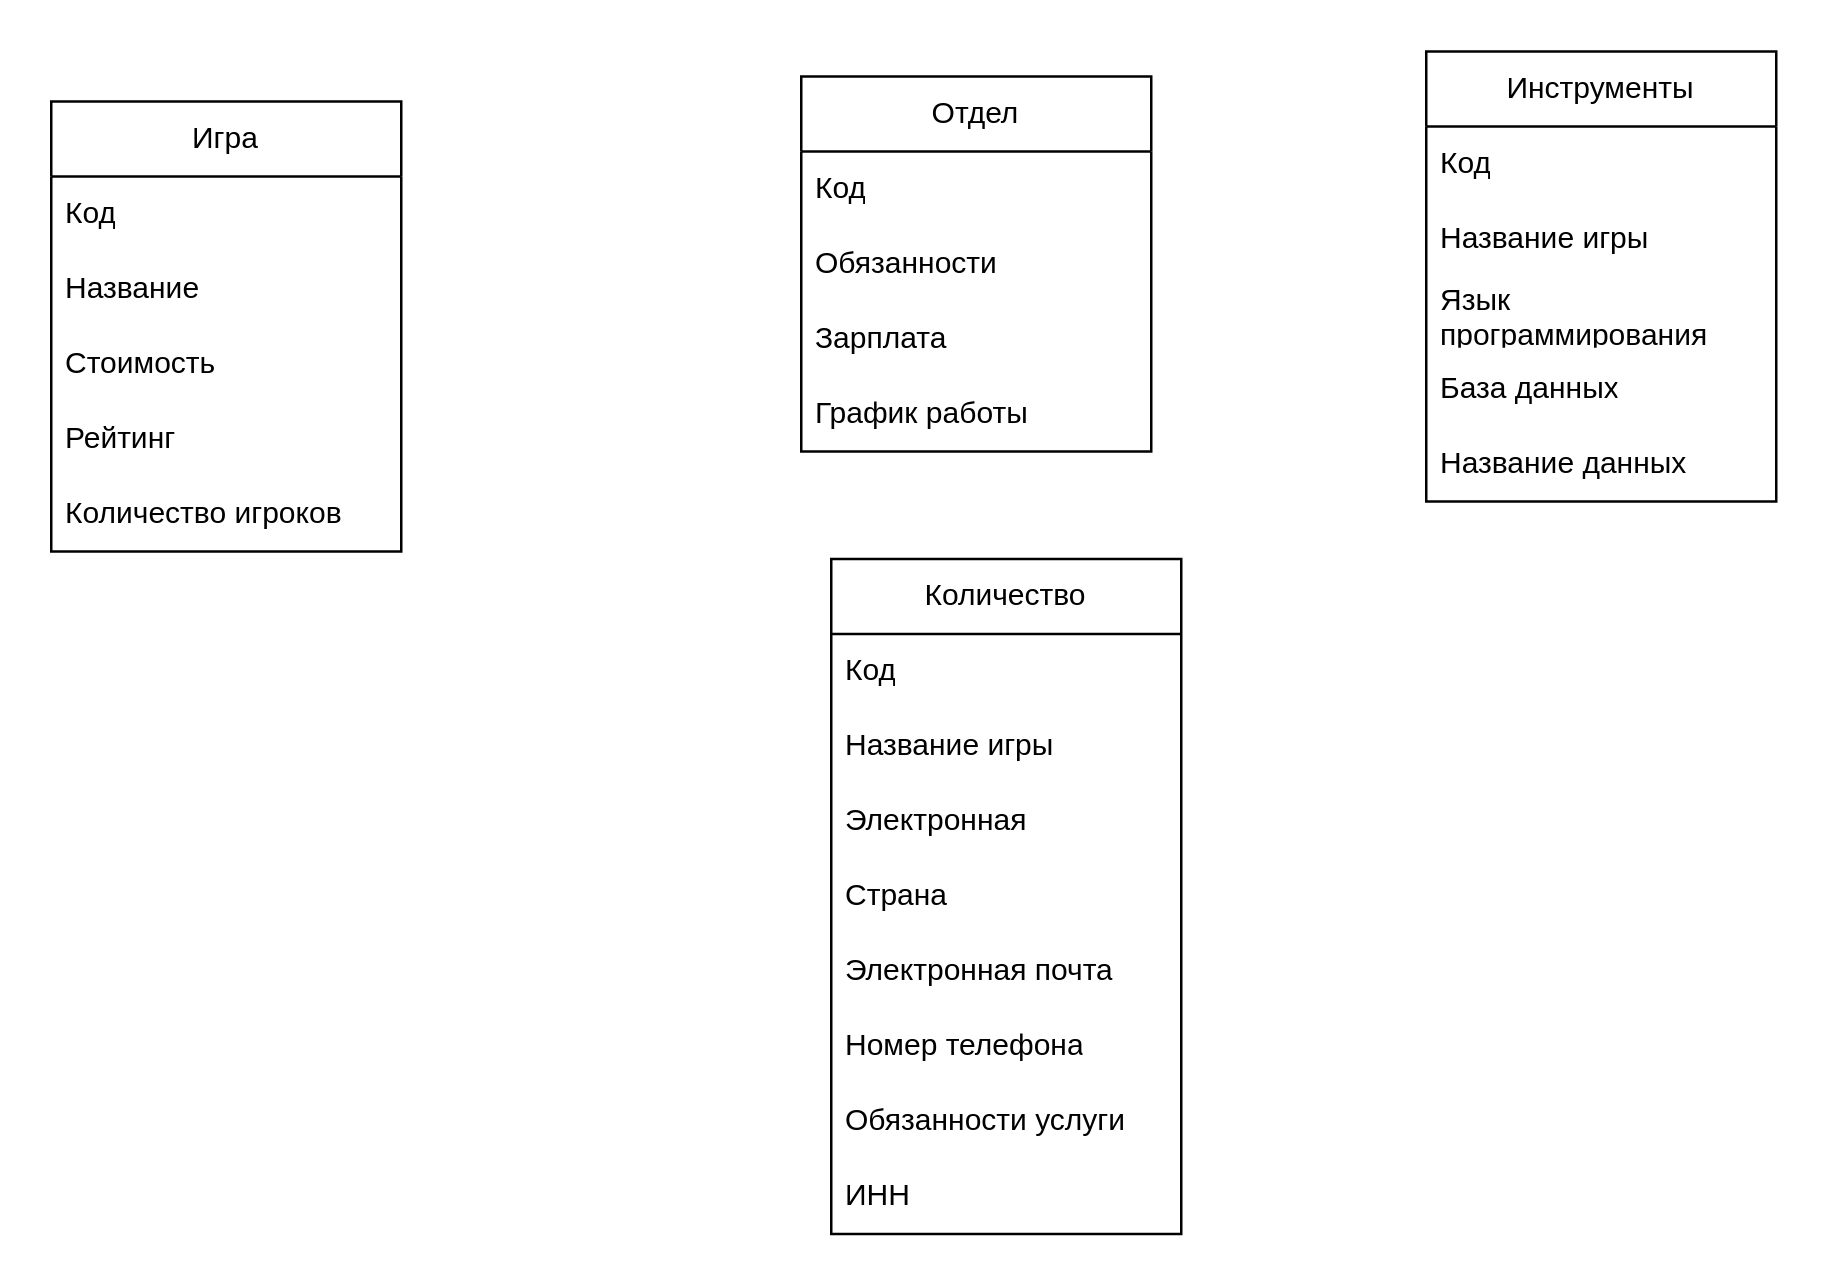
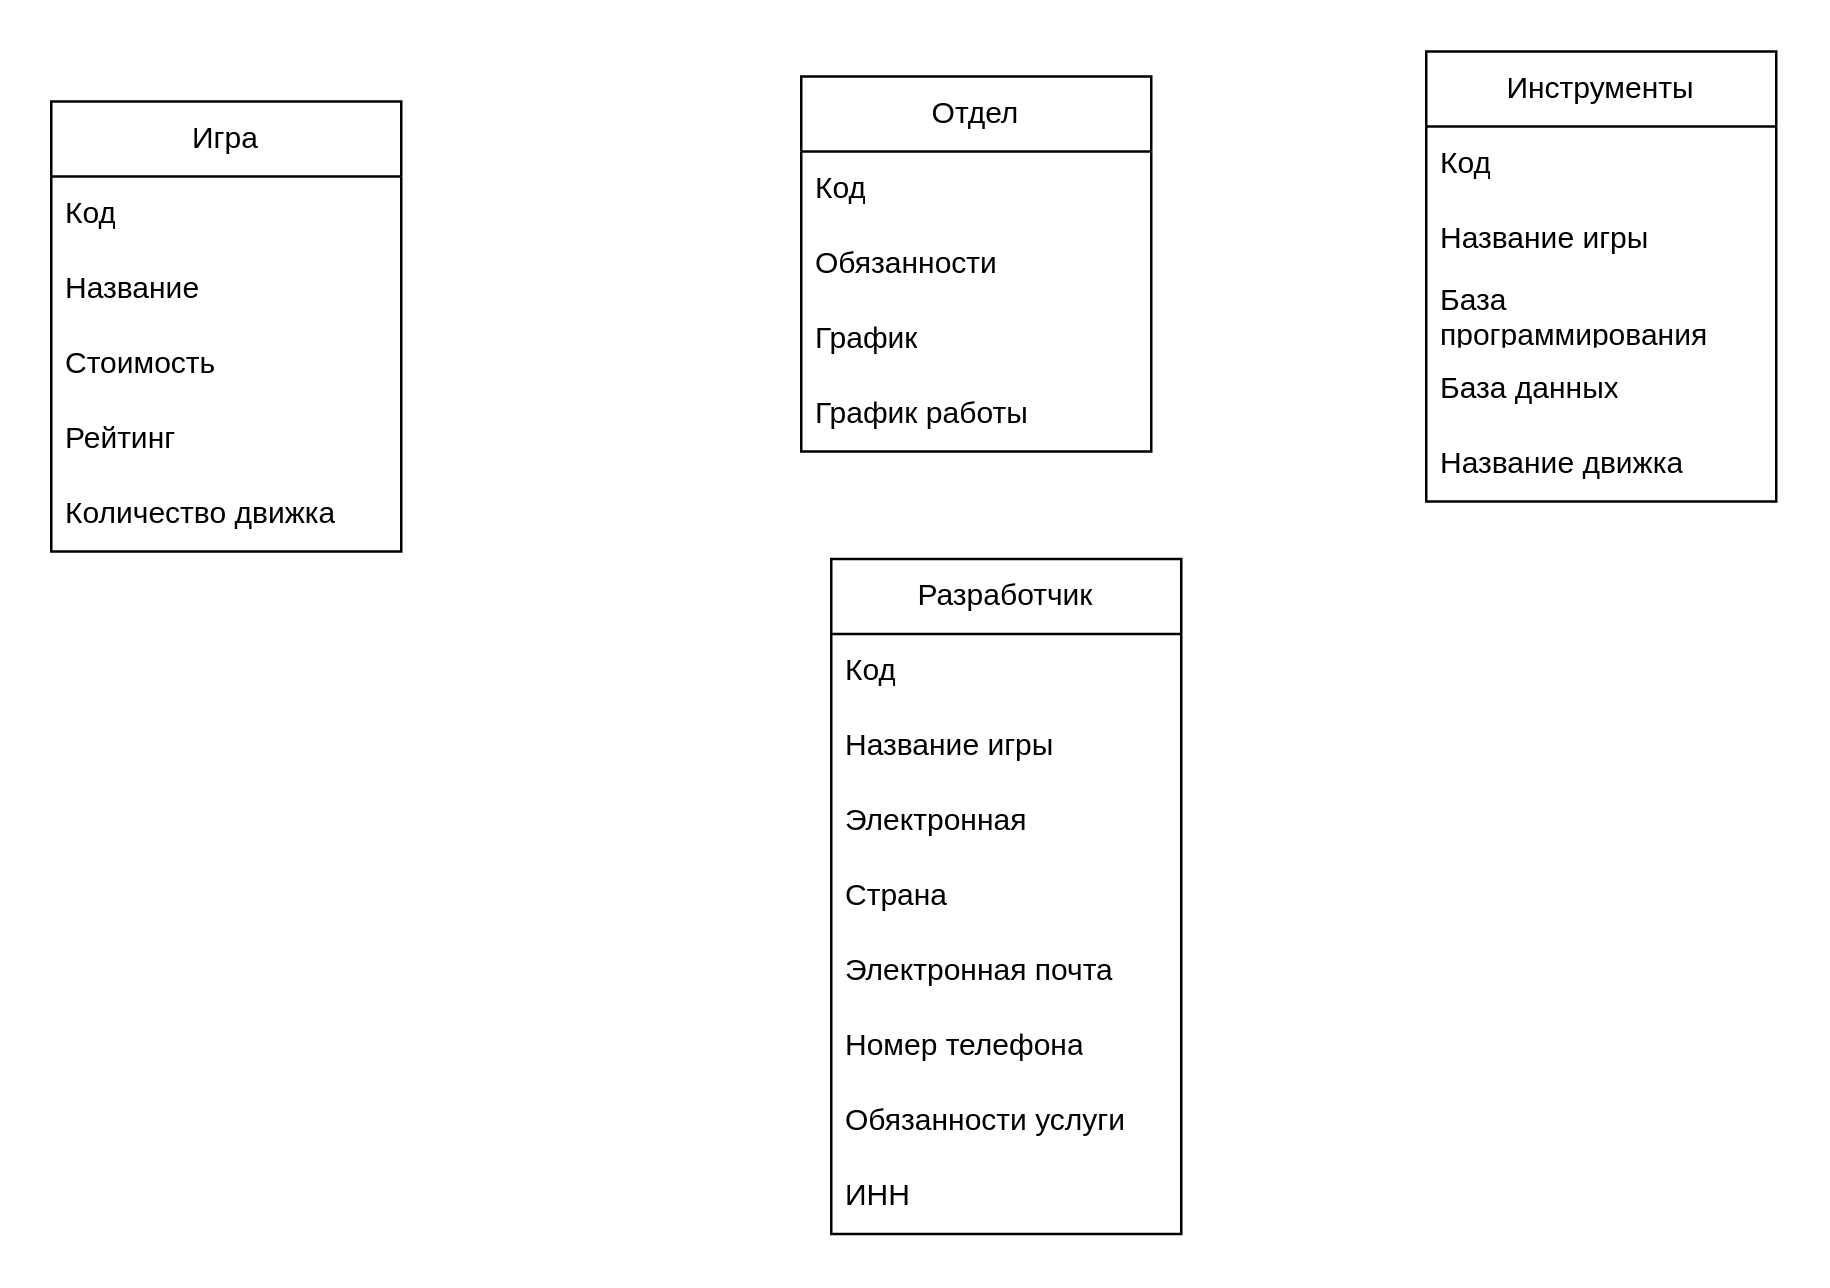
  <mxCell id="0" />
  <mxCell id="1" parent="0" />
  <mxCell id="2" value="Игра" style="swimlane;fontStyle=0;childLayout=stackLayout;horizontal=1;startSize=30;horizontalStack=0;resizeParent=1;resizeParentMax=0;resizeLast=0;collapsible=1;marginBottom=0;whiteSpace=wrap;html=1;" vertex="1" parent="1"><mxGeometry x="20" y="40" width="140" height="180" as="geometry" /></mxCell>
  <mxCell id="3" value="Код" style="text;strokeColor=none;fillColor=none;align=left;verticalAlign=middle;spacingLeft=4;spacingRight=4;overflow=hidden;points=[[0,0.5],[1,0.5]];portConstraint=eastwest;rotatable=0;whiteSpace=wrap;html=1;" vertex="1" parent="2"><mxGeometry y="30" width="140" height="30" as="geometry" /></mxCell>
  <mxCell id="4" value="Название" style="text;strokeColor=none;fillColor=none;align=left;verticalAlign=middle;spacingLeft=4;spacingRight=4;overflow=hidden;points=[[0,0.5],[1,0.5]];portConstraint=eastwest;rotatable=0;whiteSpace=wrap;html=1;" vertex="1" parent="2"><mxGeometry y="60" width="140" height="30" as="geometry" /></mxCell>
  <mxCell id="5" value="Стоимость" style="text;strokeColor=none;fillColor=none;align=left;verticalAlign=middle;spacingLeft=4;spacingRight=4;overflow=hidden;points=[[0,0.5],[1,0.5]];portConstraint=eastwest;rotatable=0;whiteSpace=wrap;html=1;" vertex="1" parent="2"><mxGeometry y="90" width="140" height="30" as="geometry" /></mxCell>
  <mxCell id="6" value="Рейтинг" style="text;strokeColor=none;fillColor=none;align=left;verticalAlign=middle;spacingLeft=4;spacingRight=4;overflow=hidden;points=[[0,0.5],[1,0.5]];portConstraint=eastwest;rotatable=0;whiteSpace=wrap;html=1;" vertex="1" parent="2"><mxGeometry y="120" width="140" height="30" as="geometry" /></mxCell>
- <mxCell id="7" value="Количество игроков" style="text;strokeColor=none;fillColor=none;align=left;verticalAlign=middle;spacingLeft=4;spacingRight=4;overflow=hidden;points=[[0,0.5],[1,0.5]];portConstraint=eastwest;rotatable=0;whiteSpace=wrap;html=1;" vertex="1" parent="2"><mxGeometry y="150" width="140" height="30" as="geometry" /></mxCell>
+ <mxCell id="7" value="Количество движка" style="text;strokeColor=none;fillColor=none;align=left;verticalAlign=middle;spacingLeft=4;spacingRight=4;overflow=hidden;points=[[0,0.5],[1,0.5]];portConstraint=eastwest;rotatable=0;whiteSpace=wrap;html=1;" vertex="1" parent="2"><mxGeometry y="150" width="140" height="30" as="geometry" /></mxCell>
  <mxCell id="8" value="Отдел" style="swimlane;fontStyle=0;childLayout=stackLayout;horizontal=1;startSize=30;horizontalStack=0;resizeParent=1;resizeParentMax=0;resizeLast=0;collapsible=1;marginBottom=0;whiteSpace=wrap;html=1;" vertex="1" parent="1"><mxGeometry x="320" y="30" width="140" height="150" as="geometry" /></mxCell>
  <mxCell id="9" value="Код" style="text;strokeColor=none;fillColor=none;align=left;verticalAlign=middle;spacingLeft=4;spacingRight=4;overflow=hidden;points=[[0,0.5],[1,0.5]];portConstraint=eastwest;rotatable=0;whiteSpace=wrap;html=1;" vertex="1" parent="8"><mxGeometry y="30" width="140" height="30" as="geometry" /></mxCell>
  <mxCell id="10" value="Обязанности" style="text;strokeColor=none;fillColor=none;align=left;verticalAlign=middle;spacingLeft=4;spacingRight=4;overflow=hidden;points=[[0,0.5],[1,0.5]];portConstraint=eastwest;rotatable=0;whiteSpace=wrap;html=1;" vertex="1" parent="8"><mxGeometry y="60" width="140" height="30" as="geometry" /></mxCell>
- <mxCell id="11" value="Зарплата" style="text;strokeColor=none;fillColor=none;align=left;verticalAlign=middle;spacingLeft=4;spacingRight=4;overflow=hidden;points=[[0,0.5],[1,0.5]];portConstraint=eastwest;rotatable=0;whiteSpace=wrap;html=1;" vertex="1" parent="8"><mxGeometry y="90" width="140" height="30" as="geometry" /></mxCell>
+ <mxCell id="11" value="График" style="text;strokeColor=none;fillColor=none;align=left;verticalAlign=middle;spacingLeft=4;spacingRight=4;overflow=hidden;points=[[0,0.5],[1,0.5]];portConstraint=eastwest;rotatable=0;whiteSpace=wrap;html=1;" vertex="1" parent="8"><mxGeometry y="90" width="140" height="30" as="geometry" /></mxCell>
  <mxCell id="12" value="График работы" style="text;strokeColor=none;fillColor=none;align=left;verticalAlign=middle;spacingLeft=4;spacingRight=4;overflow=hidden;points=[[0,0.5],[1,0.5]];portConstraint=eastwest;rotatable=0;whiteSpace=wrap;html=1;" vertex="1" parent="8"><mxGeometry y="120" width="140" height="30" as="geometry" /></mxCell>
  <mxCell id="13" value="Инструменты" style="swimlane;fontStyle=0;childLayout=stackLayout;horizontal=1;startSize=30;horizontalStack=0;resizeParent=1;resizeParentMax=0;resizeLast=0;collapsible=1;marginBottom=0;whiteSpace=wrap;html=1;" vertex="1" parent="1"><mxGeometry x="570" y="20" width="140" height="180" as="geometry" /></mxCell>
  <mxCell id="14" value="Код" style="text;strokeColor=none;fillColor=none;align=left;verticalAlign=middle;spacingLeft=4;spacingRight=4;overflow=hidden;points=[[0,0.5],[1,0.5]];portConstraint=eastwest;rotatable=0;whiteSpace=wrap;html=1;" vertex="1" parent="13"><mxGeometry y="30" width="140" height="30" as="geometry" /></mxCell>
  <mxCell id="15" value="Название игры" style="text;strokeColor=none;fillColor=none;align=left;verticalAlign=middle;spacingLeft=4;spacingRight=4;overflow=hidden;points=[[0,0.5],[1,0.5]];portConstraint=eastwest;rotatable=0;whiteSpace=wrap;html=1;" vertex="1" parent="13"><mxGeometry y="60" width="140" height="30" as="geometry" /></mxCell>
- <mxCell id="16" value="Язык программирования" style="text;strokeColor=none;fillColor=none;align=left;verticalAlign=middle;spacingLeft=4;spacingRight=4;overflow=hidden;points=[[0,0.5],[1,0.5]];portConstraint=eastwest;rotatable=0;whiteSpace=wrap;html=1;" vertex="1" parent="13"><mxGeometry y="90" width="140" height="30" as="geometry" /></mxCell>
+ <mxCell id="16" value="База программирования" style="text;strokeColor=none;fillColor=none;align=left;verticalAlign=middle;spacingLeft=4;spacingRight=4;overflow=hidden;points=[[0,0.5],[1,0.5]];portConstraint=eastwest;rotatable=0;whiteSpace=wrap;html=1;" vertex="1" parent="13"><mxGeometry y="90" width="140" height="30" as="geometry" /></mxCell>
  <mxCell id="17" value="База данных" style="text;strokeColor=none;fillColor=none;align=left;verticalAlign=middle;spacingLeft=4;spacingRight=4;overflow=hidden;points=[[0,0.5],[1,0.5]];portConstraint=eastwest;rotatable=0;whiteSpace=wrap;html=1;" vertex="1" parent="13"><mxGeometry y="120" width="140" height="30" as="geometry" /></mxCell>
- <mxCell id="18" value="Название данных" style="text;strokeColor=none;fillColor=none;align=left;verticalAlign=middle;spacingLeft=4;spacingRight=4;overflow=hidden;points=[[0,0.5],[1,0.5]];portConstraint=eastwest;rotatable=0;whiteSpace=wrap;html=1;" vertex="1" parent="13"><mxGeometry y="150" width="140" height="30" as="geometry" /></mxCell>
- <mxCell id="19" value="Количество" style="swimlane;fontStyle=0;childLayout=stackLayout;horizontal=1;startSize=30;horizontalStack=0;resizeParent=1;resizeParentMax=0;resizeLast=0;collapsible=1;marginBottom=0;whiteSpace=wrap;html=1;" vertex="1" parent="1"><mxGeometry x="332" y="223" width="140" height="270" as="geometry" /></mxCell>
+ <mxCell id="18" value="Название движка" style="text;strokeColor=none;fillColor=none;align=left;verticalAlign=middle;spacingLeft=4;spacingRight=4;overflow=hidden;points=[[0,0.5],[1,0.5]];portConstraint=eastwest;rotatable=0;whiteSpace=wrap;html=1;" vertex="1" parent="13"><mxGeometry y="150" width="140" height="30" as="geometry" /></mxCell>
+ <mxCell id="19" value="Разработчик" style="swimlane;fontStyle=0;childLayout=stackLayout;horizontal=1;startSize=30;horizontalStack=0;resizeParent=1;resizeParentMax=0;resizeLast=0;collapsible=1;marginBottom=0;whiteSpace=wrap;html=1;" vertex="1" parent="1"><mxGeometry x="332" y="223" width="140" height="270" as="geometry" /></mxCell>
  <mxCell id="20" value="Код" style="text;strokeColor=none;fillColor=none;align=left;verticalAlign=middle;spacingLeft=4;spacingRight=4;overflow=hidden;points=[[0,0.5],[1,0.5]];portConstraint=eastwest;rotatable=0;whiteSpace=wrap;html=1;" vertex="1" parent="19"><mxGeometry y="30" width="140" height="30" as="geometry" /></mxCell>
  <mxCell id="21" value="Название игры" style="text;strokeColor=none;fillColor=none;align=left;verticalAlign=middle;spacingLeft=4;spacingRight=4;overflow=hidden;points=[[0,0.5],[1,0.5]];portConstraint=eastwest;rotatable=0;whiteSpace=wrap;html=1;" vertex="1" parent="19"><mxGeometry y="60" width="140" height="30" as="geometry" /></mxCell>
  <mxCell id="22" value="Электронная" style="text;strokeColor=none;fillColor=none;align=left;verticalAlign=middle;spacingLeft=4;spacingRight=4;overflow=hidden;points=[[0,0.5],[1,0.5]];portConstraint=eastwest;rotatable=0;whiteSpace=wrap;html=1;" vertex="1" parent="19"><mxGeometry y="90" width="140" height="30" as="geometry" /></mxCell>
  <mxCell id="23" value="Страна" style="text;strokeColor=none;fillColor=none;align=left;verticalAlign=middle;spacingLeft=4;spacingRight=4;overflow=hidden;points=[[0,0.5],[1,0.5]];portConstraint=eastwest;rotatable=0;whiteSpace=wrap;html=1;" vertex="1" parent="19"><mxGeometry y="120" width="140" height="30" as="geometry" /></mxCell>
  <mxCell id="24" value="Электронная почта" style="text;strokeColor=none;fillColor=none;align=left;verticalAlign=middle;spacingLeft=4;spacingRight=4;overflow=hidden;points=[[0,0.5],[1,0.5]];portConstraint=eastwest;rotatable=0;whiteSpace=wrap;html=1;" vertex="1" parent="19"><mxGeometry y="150" width="140" height="30" as="geometry" /></mxCell>
  <mxCell id="25" value="Номер телефона" style="text;strokeColor=none;fillColor=none;align=left;verticalAlign=middle;spacingLeft=4;spacingRight=4;overflow=hidden;points=[[0,0.5],[1,0.5]];portConstraint=eastwest;rotatable=0;whiteSpace=wrap;html=1;" vertex="1" parent="19"><mxGeometry y="180" width="140" height="30" as="geometry" /></mxCell>
  <mxCell id="26" value="Обязанности услуги" style="text;strokeColor=none;fillColor=none;align=left;verticalAlign=middle;spacingLeft=4;spacingRight=4;overflow=hidden;points=[[0,0.5],[1,0.5]];portConstraint=eastwest;rotatable=0;whiteSpace=wrap;html=1;" vertex="1" parent="19"><mxGeometry y="210" width="140" height="30" as="geometry" /></mxCell>
  <mxCell id="27" value="ИНН" style="text;strokeColor=none;fillColor=none;align=left;verticalAlign=middle;spacingLeft=4;spacingRight=4;overflow=hidden;points=[[0,0.5],[1,0.5]];portConstraint=eastwest;rotatable=0;whiteSpace=wrap;html=1;" vertex="1" parent="19"><mxGeometry y="240" width="140" height="30" as="geometry" /></mxCell>
